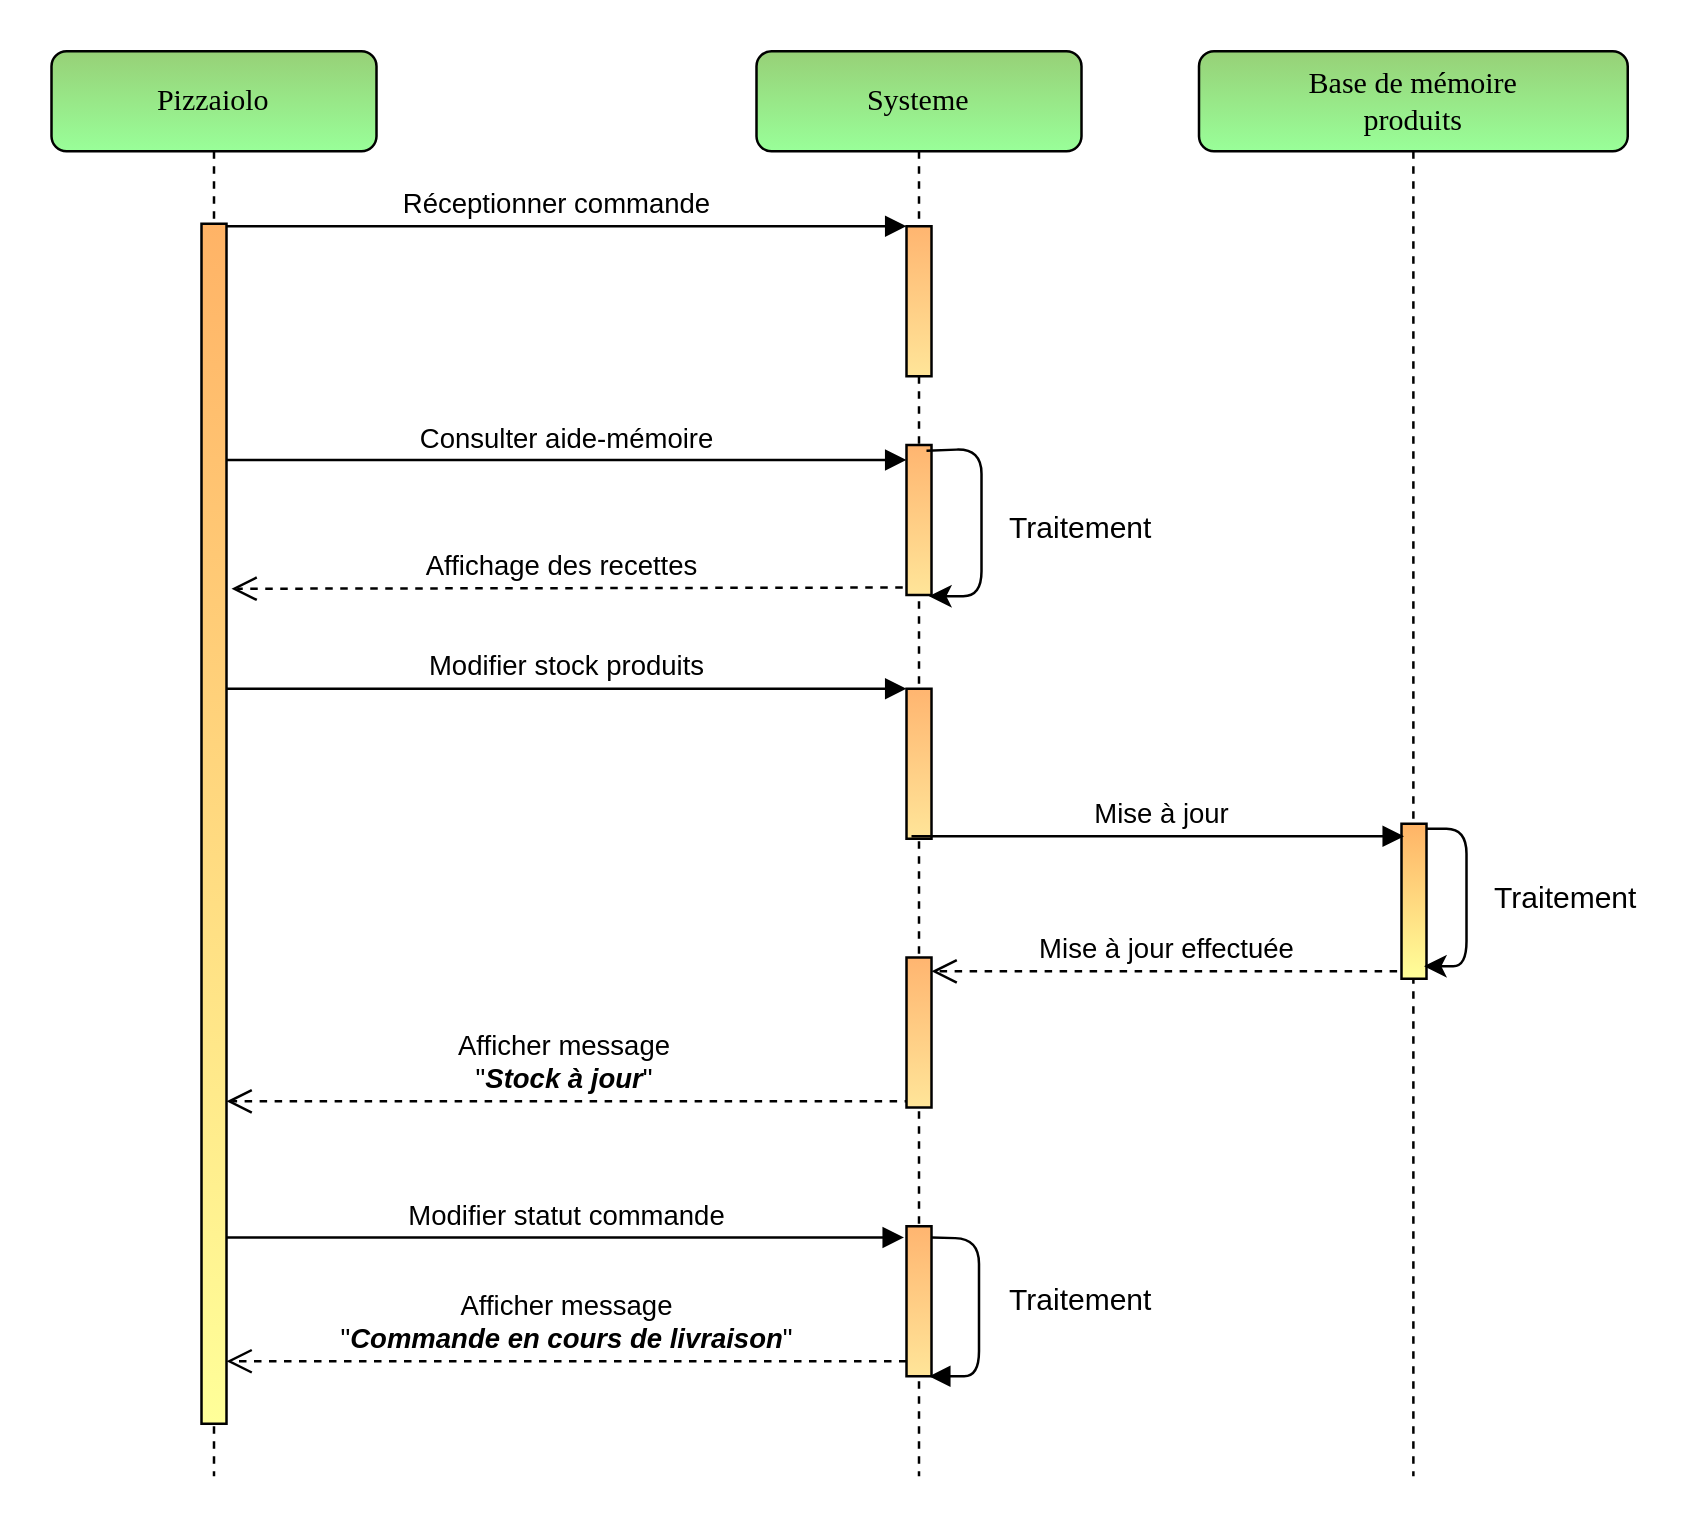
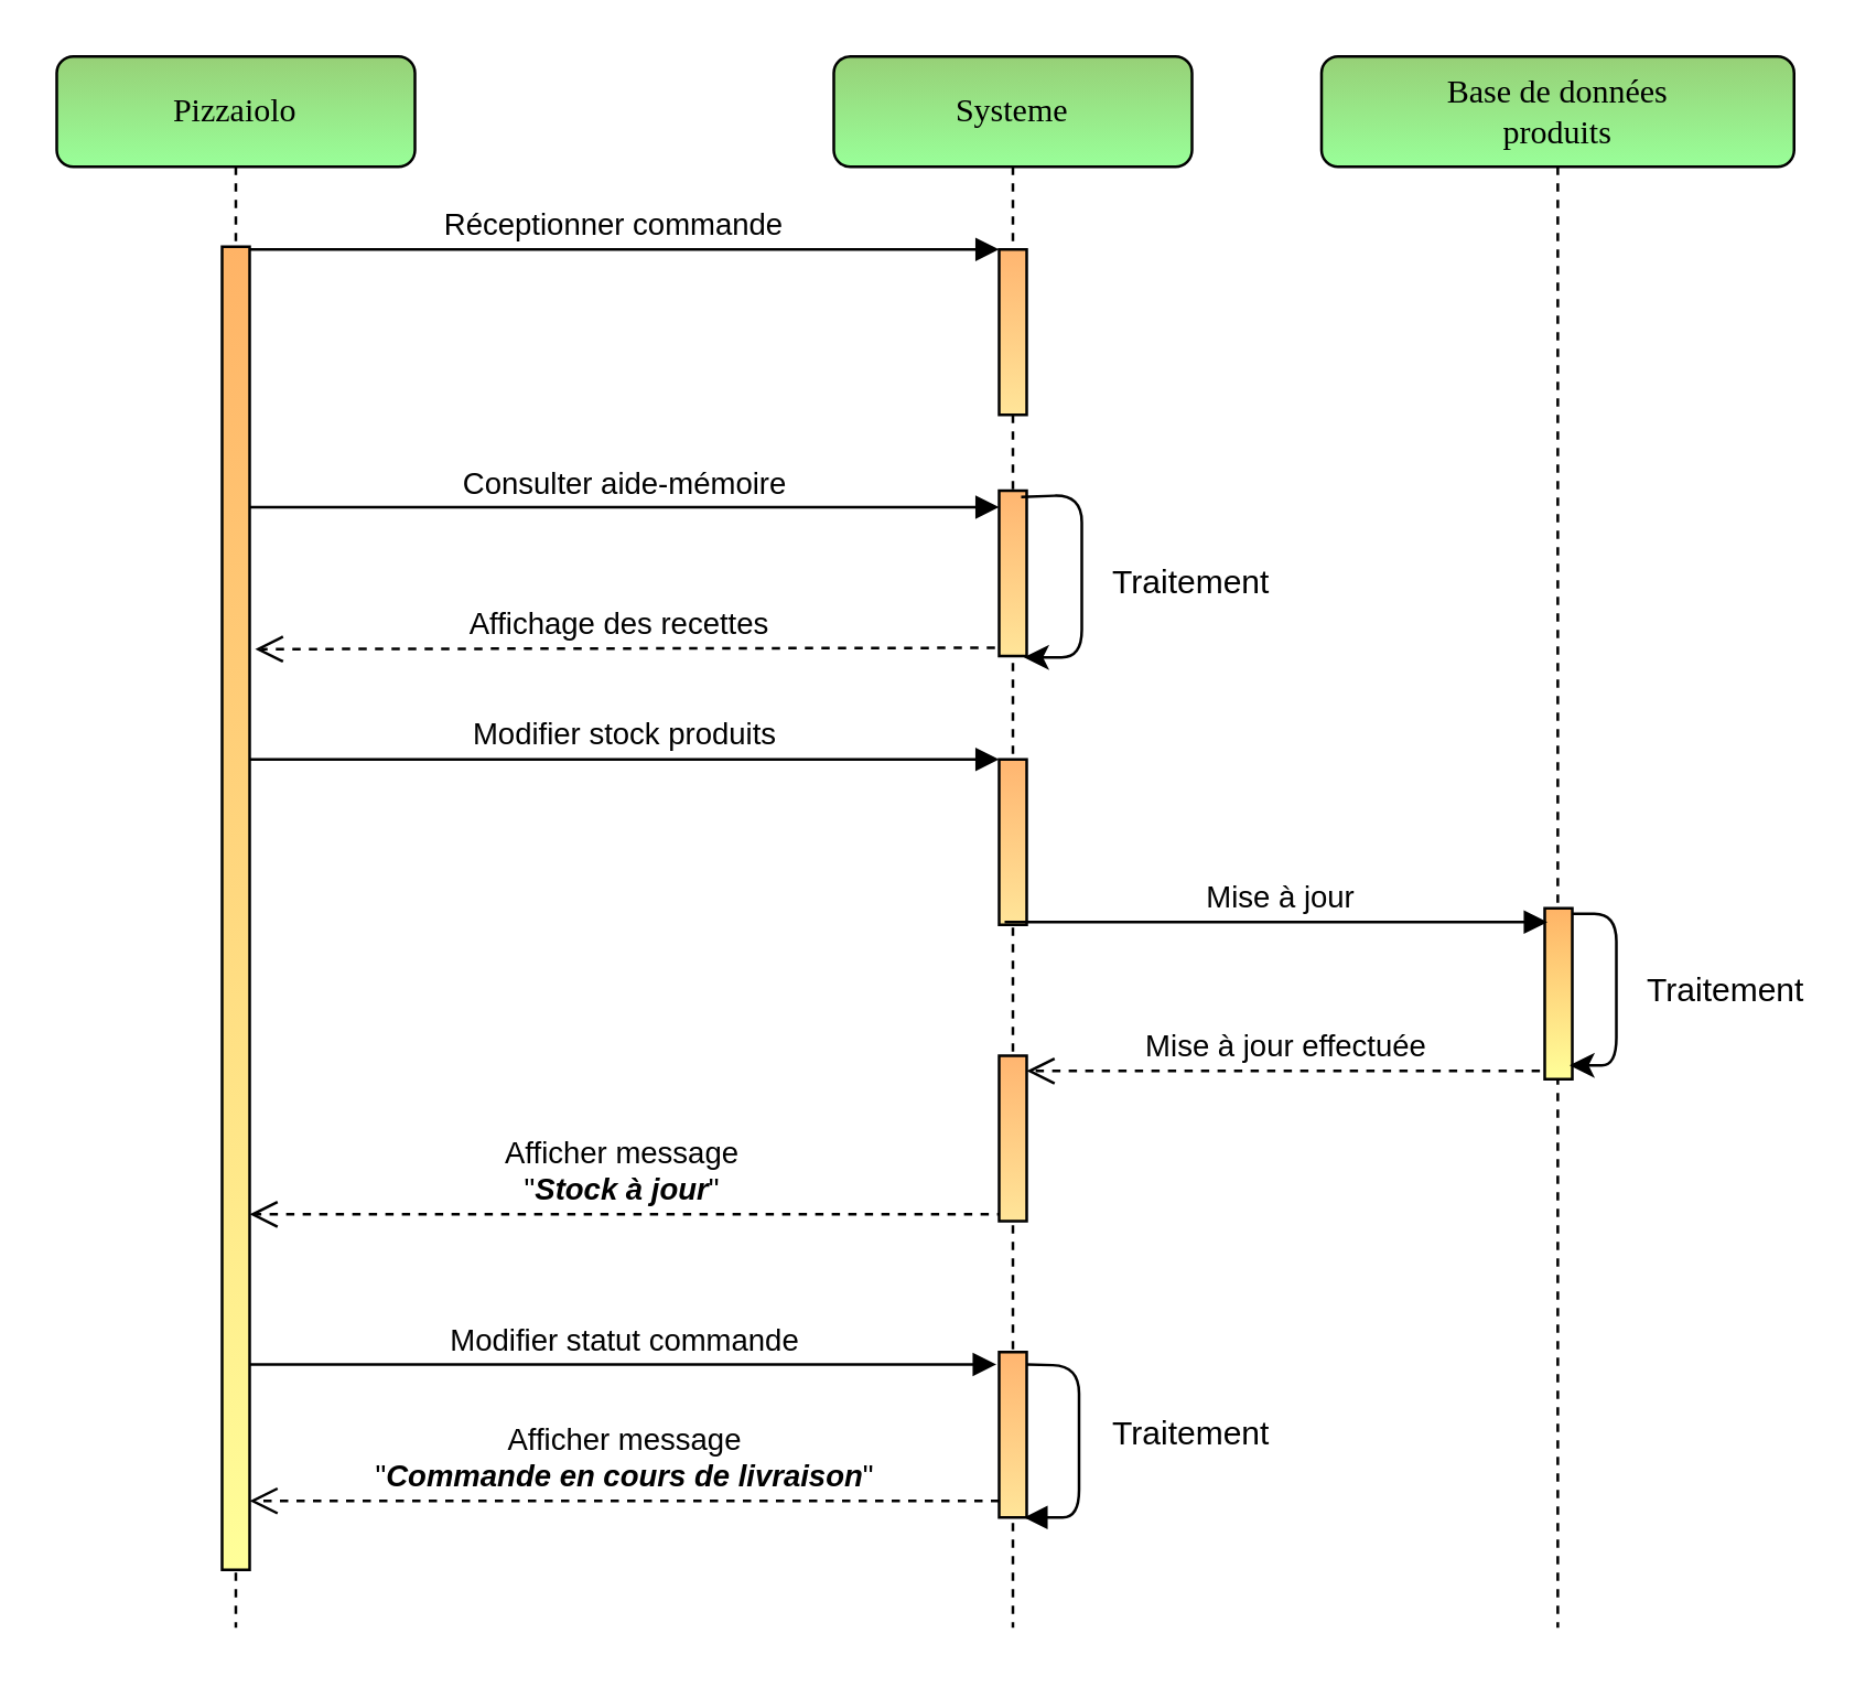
  <mxCell id="0" />
  <mxCell id="1" parent="0" />
  <mxCell id="2" value="Mise à jour effectuée" style="html=1;verticalAlign=bottom;endArrow=open;dashed=1;endSize=8;labelBackgroundColor=none;entryX=1;entryY=0.063;entryDx=0;entryDy=0;entryPerimeter=0;" edge="1" parent="1"><mxGeometry x="0.017" relative="1" as="geometry"><mxPoint x="564.25" y="388.02" as="sourcePoint" /><mxPoint x="372" y="388.02" as="targetPoint" /><mxPoint as="offset" /></mxGeometry></mxCell>
  <mxCell id="3" value="&lt;div&gt;Afficher message&lt;/div&gt;&lt;div&gt;&quot;&lt;i&gt;&lt;b&gt;Stock à jour&lt;/b&gt;&lt;/i&gt;&quot;&lt;br&gt;&lt;/div&gt;" style="html=1;verticalAlign=bottom;endArrow=open;dashed=1;endSize=8;labelBackgroundColor=none;" edge="1" parent="1"><mxGeometry x="0.017" relative="1" as="geometry"><mxPoint x="364.25" y="440.02" as="sourcePoint" /><mxPoint x="90" y="440.02" as="targetPoint" /><mxPoint as="offset" /></mxGeometry></mxCell>
  <mxCell id="4" value="&lt;div&gt;Afficher message&lt;/div&gt;&lt;div&gt;&quot;&lt;i&gt;&lt;b&gt;Commande en cours de livraison&lt;/b&gt;&lt;/i&gt;&quot;&lt;/div&gt;" style="html=1;verticalAlign=bottom;endArrow=open;dashed=1;endSize=8;exitX=0;exitY=0.9;exitDx=0;exitDy=0;exitPerimeter=0;labelBackgroundColor=none;" edge="1" parent="1" source="13" target="19"><mxGeometry relative="1" as="geometry"><mxPoint x="650" y="796" as="sourcePoint" /><mxPoint x="107" y="536" as="targetPoint" /></mxGeometry></mxCell>
  <mxCell id="5" value="Modifier statut commande" style="html=1;verticalAlign=bottom;endArrow=block;entryX=-0.1;entryY=0.075;entryDx=0;entryDy=0;entryPerimeter=0;labelBackgroundColor=none;" edge="1" parent="1" target="13" source="19"><mxGeometry width="80" relative="1" as="geometry"><mxPoint x="52" y="583" as="sourcePoint" /><mxPoint x="263" y="697.86" as="targetPoint" /></mxGeometry></mxCell>
  <mxCell id="6" value="&lt;div&gt;Réceptionner commande&lt;/div&gt;" style="html=1;verticalAlign=bottom;startArrow=none;endArrow=block;startSize=8;entryX=0;entryY=0;entryDx=0;entryDy=0;entryPerimeter=0;startFill=0;labelBackgroundColor=none;" edge="1" parent="1" source="18" target="8"><mxGeometry x="-0.016" relative="1" as="geometry"><mxPoint x="103" y="90" as="sourcePoint" /><mxPoint as="offset" /></mxGeometry></mxCell>
  <mxCell id="7" value="Systeme" style="shape=umlLifeline;perimeter=lifelinePerimeter;whiteSpace=wrap;html=1;container=1;collapsible=0;recursiveResize=0;outlineConnect=0;rounded=1;shadow=0;comic=0;labelBackgroundColor=none;strokeColor=#000000;strokeWidth=1;fillColor=#97D077;fontFamily=Verdana;fontSize=12;align=center;gradientColor=#99FF99;glass=0;" vertex="1" parent="1"><mxGeometry x="302" y="20" width="130" height="570" as="geometry" /></mxCell>
  <mxCell id="8" value="" style="html=1;points=[];perimeter=orthogonalPerimeter;fillColor=#FFB570;gradientColor=#FFE599;labelBackgroundColor=none;" vertex="1" parent="7"><mxGeometry x="60" y="70" width="10" height="60" as="geometry" /></mxCell>
  <mxCell id="9" value="" style="html=1;points=[];perimeter=orthogonalPerimeter;fillColor=#FFB570;gradientColor=#FFE599;labelBackgroundColor=none;" vertex="1" parent="7"><mxGeometry x="60" y="157.5" width="10" height="60" as="geometry" /></mxCell>
  <mxCell id="10" value="" style="html=1;points=[];perimeter=orthogonalPerimeter;fillColor=#FFB570;gradientColor=#FFE599;labelBackgroundColor=none;" vertex="1" parent="7"><mxGeometry x="60" y="255" width="10" height="60" as="geometry" /></mxCell>
  <mxCell id="11" value="" style="html=1;points=[];perimeter=orthogonalPerimeter;fillColor=#FFB570;gradientColor=#FFE599;labelBackgroundColor=none;" vertex="1" parent="7"><mxGeometry x="60" y="362.5" width="10" height="60" as="geometry" /></mxCell>
  <mxCell id="12" value="" style="endArrow=classic;html=1;labelBackgroundColor=none;exitX=0.8;exitY=0.038;exitDx=0;exitDy=0;exitPerimeter=0;entryX=0.9;entryY=1.008;entryDx=0;entryDy=0;entryPerimeter=0;" edge="1" parent="7" source="9" target="9"><mxGeometry width="50" height="50" relative="1" as="geometry"><mxPoint x="78" y="158" as="sourcePoint" /><mxPoint x="110" y="224" as="targetPoint" /><Array as="points"><mxPoint x="90" y="159" /><mxPoint x="90" y="218" /></Array></mxGeometry></mxCell>
  <mxCell id="13" value="" style="html=1;points=[];perimeter=orthogonalPerimeter;fillColor=#FFB570;gradientColor=#FFE599;labelBackgroundColor=none;" vertex="1" parent="7"><mxGeometry x="60" y="470" width="10" height="60" as="geometry" /></mxCell>
  <mxCell id="14" value="&lt;div&gt;&lt;br&gt;&lt;/div&gt;&lt;div&gt;&lt;br&gt;&lt;/div&gt;" style="html=1;verticalAlign=bottom;endArrow=block;labelBackgroundColor=none;exitX=1;exitY=0.075;exitDx=0;exitDy=0;exitPerimeter=0;entryX=0.9;entryY=1;entryDx=0;entryDy=0;entryPerimeter=0;" edge="1" parent="7" source="13" target="13"><mxGeometry x="-0.5" y="-46" width="80" relative="1" as="geometry"><mxPoint x="-27" y="703.99" as="sourcePoint" /><mxPoint x="128" y="530" as="targetPoint" /><mxPoint x="89" y="17" as="offset" /><Array as="points"><mxPoint x="89" y="475" /><mxPoint x="89" y="530" /></Array></mxGeometry></mxCell>
- <mxCell id="15" value="&lt;div&gt;Base de mémoire&lt;/div&gt;&lt;div&gt;produits&lt;br&gt;&lt;/div&gt;" style="shape=umlLifeline;perimeter=lifelinePerimeter;whiteSpace=wrap;html=1;container=1;collapsible=0;recursiveResize=0;outlineConnect=0;rounded=1;shadow=0;comic=0;labelBackgroundColor=none;strokeColor=#000000;strokeWidth=1;fillColor=#97D077;fontFamily=Verdana;fontSize=12;align=center;gradientColor=#99FF99;glass=0;" vertex="1" parent="1"><mxGeometry x="479" y="20" width="171.5" height="570" as="geometry" /></mxCell>
+ <mxCell id="15" value="&lt;div&gt;Base de données&lt;/div&gt;&lt;div&gt;produits&lt;br&gt;&lt;/div&gt;" style="shape=umlLifeline;perimeter=lifelinePerimeter;whiteSpace=wrap;html=1;container=1;collapsible=0;recursiveResize=0;outlineConnect=0;rounded=1;shadow=0;comic=0;labelBackgroundColor=none;strokeColor=#000000;strokeWidth=1;fillColor=#97D077;fontFamily=Verdana;fontSize=12;align=center;gradientColor=#99FF99;glass=0;" vertex="1" parent="1"><mxGeometry x="479" y="20" width="171.5" height="570" as="geometry" /></mxCell>
  <mxCell id="16" value="" style="html=1;points=[];perimeter=orthogonalPerimeter;rounded=0;shadow=0;comic=0;labelBackgroundColor=none;strokeColor=#000000;strokeWidth=1;fillColor=#FFB366;fontFamily=Verdana;fontSize=12;fontColor=#000000;align=center;gradientColor=#FFFF99;" vertex="1" parent="15"><mxGeometry x="81" y="309" width="10" height="62" as="geometry" /></mxCell>
  <mxCell id="17" value="" style="endArrow=classic;html=1;exitX=1;exitY=0.032;exitDx=0;exitDy=0;exitPerimeter=0;entryX=0.9;entryY=0.919;entryDx=0;entryDy=0;entryPerimeter=0;labelBackgroundColor=none;" edge="1" parent="15" source="16" target="16"><mxGeometry width="50" height="50" relative="1" as="geometry"><mxPoint x="-288.5" y="718" as="sourcePoint" /><mxPoint x="220.5" y="306.51" as="targetPoint" /><Array as="points"><mxPoint x="107" y="311" /><mxPoint x="107" y="366" /></Array></mxGeometry></mxCell>
  <mxCell id="18" value="Pizzaiolo" style="shape=umlLifeline;perimeter=lifelinePerimeter;whiteSpace=wrap;html=1;container=1;collapsible=0;recursiveResize=0;outlineConnect=0;rounded=1;shadow=0;comic=0;labelBackgroundColor=none;strokeColor=#000000;strokeWidth=1;fillColor=#97D077;fontFamily=Verdana;fontSize=12;align=center;gradientColor=#99FF99;glass=0;" vertex="1" parent="1"><mxGeometry x="20" y="20" width="130" height="570" as="geometry" /></mxCell>
  <mxCell id="19" value="" style="html=1;points=[];perimeter=orthogonalPerimeter;rounded=0;shadow=0;comic=0;labelBackgroundColor=none;strokeColor=#000000;strokeWidth=1;fillColor=#FFB366;fontFamily=Verdana;fontSize=12;fontColor=#000000;align=center;gradientColor=#FFFF99;rotation=0;" vertex="1" parent="18"><mxGeometry x="60" y="69" width="10" height="480" as="geometry" /></mxCell>
  <mxCell id="20" value="Traitement" style="text;html=1;strokeColor=none;fillColor=none;align=center;verticalAlign=middle;whiteSpace=wrap;rounded=0;shadow=0;glass=0;labelBackgroundColor=none;" vertex="1" parent="1"><mxGeometry x="605.5" y="349" width="40" height="20" as="geometry" /></mxCell>
  <mxCell id="21" value="Consulter aide-mémoire" style="html=1;verticalAlign=bottom;startArrow=none;endArrow=block;startSize=8;labelBackgroundColor=none;startFill=0;entryX=0;entryY=0.1;entryDx=0;entryDy=0;entryPerimeter=0;" edge="1" parent="1" target="9" source="19"><mxGeometry relative="1" as="geometry"><mxPoint x="85" y="136" as="sourcePoint" /><mxPoint x="349" y="178" as="targetPoint" /></mxGeometry></mxCell>
  <mxCell id="22" value="Traitement" style="text;html=1;strokeColor=none;fillColor=none;align=center;verticalAlign=middle;whiteSpace=wrap;rounded=0;shadow=0;glass=0;labelBackgroundColor=none;" vertex="1" parent="1"><mxGeometry x="412" y="201" width="40" height="20" as="geometry" /></mxCell>
  <mxCell id="23" value="Affichage des recettes" style="html=1;verticalAlign=bottom;endArrow=open;dashed=1;endSize=8;exitX=0.2;exitY=0.981;exitDx=0;exitDy=0;exitPerimeter=0;labelBackgroundColor=none;" edge="1" parent="1"><mxGeometry x="0.017" relative="1" as="geometry"><mxPoint x="360.5" y="234.512" as="sourcePoint" /><mxPoint x="92" y="235" as="targetPoint" /><mxPoint as="offset" /></mxGeometry></mxCell>
  <mxCell id="24" value="Modifier stock produits" style="html=1;verticalAlign=bottom;startArrow=none;endArrow=block;startSize=8;labelBackgroundColor=none;startFill=0;entryX=0;entryY=0.1;entryDx=0;entryDy=0;entryPerimeter=0;" edge="1" parent="1"><mxGeometry relative="1" as="geometry"><mxPoint x="90" y="275" as="sourcePoint" /><mxPoint x="362" y="275" as="targetPoint" /><mxPoint as="offset" /></mxGeometry></mxCell>
  <mxCell id="25" value="Mise à jour" style="html=1;verticalAlign=bottom;startArrow=none;endArrow=block;startSize=8;labelBackgroundColor=none;startFill=0;exitX=0.2;exitY=0.983;exitDx=0;exitDy=0;exitPerimeter=0;entryX=0.1;entryY=0.081;entryDx=0;entryDy=0;entryPerimeter=0;" edge="1" parent="1" source="10" target="16"><mxGeometry x="0.016" relative="1" as="geometry"><mxPoint x="390" y="328" as="sourcePoint" /><mxPoint x="536" y="328" as="targetPoint" /><mxPoint as="offset" /></mxGeometry></mxCell>
  <mxCell id="26" value="Traitement" style="text;html=1;strokeColor=none;fillColor=none;align=center;verticalAlign=middle;whiteSpace=wrap;rounded=0;shadow=0;glass=0;labelBackgroundColor=none;" vertex="1" parent="1"><mxGeometry x="412" y="510" width="40" height="20" as="geometry" /></mxCell>
